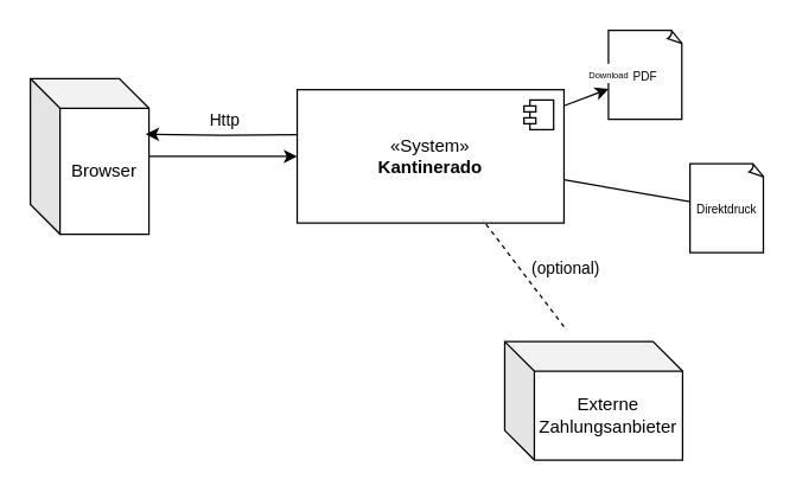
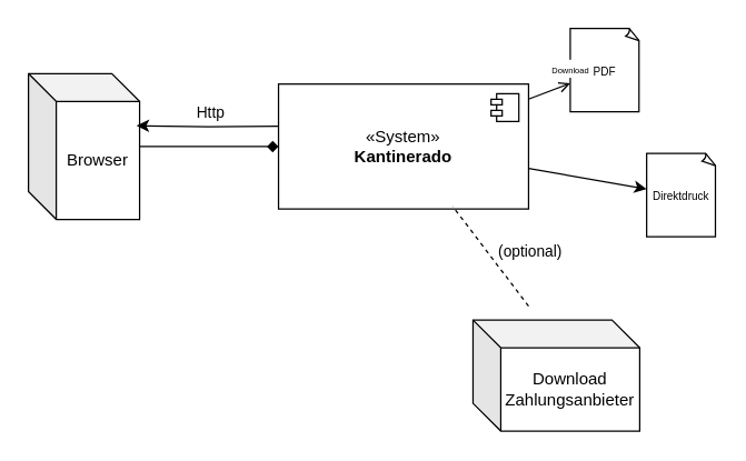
  <mxCell id="0" />
  <mxCell id="1" parent="0" />
  <mxCell id="2" value="«System»&lt;br&gt;&lt;b&gt;Kantinerado&lt;/b&gt;" style="html=1;dropTarget=0;whiteSpace=wrap;" vertex="1" parent="1"><mxGeometry x="200" y="60" width="180" height="90" as="geometry" /></mxCell>
  <mxCell id="3" value="" style="shape=module;jettyWidth=8;jettyHeight=4;" vertex="1" parent="2"><mxGeometry x="1" width="20" height="20" relative="1" as="geometry"><mxPoint x="-27" y="7" as="offset" /></mxGeometry></mxCell>
- <mxCell id="4" style="edgeStyle=orthogonalEdgeStyle;rounded=0;orthogonalLoop=1;jettySize=auto;html=1;entryX=0;entryY=0.5;entryDx=0;entryDy=0;" edge="1" parent="1" source="6" target="2"><mxGeometry relative="1" as="geometry" /></mxCell>
+ <mxCell id="4" style="edgeStyle=orthogonalEdgeStyle;rounded=0;orthogonalLoop=1;jettySize=auto;html=1;entryX=0;entryY=0.5;entryDx=0;entryDy=0;endArrow=diamond;" edge="1" parent="1" source="6" target="2"><mxGeometry relative="1" as="geometry" /></mxCell>
  <mxCell id="5" value="Http" style="edgeLabel;html=1;align=center;verticalAlign=middle;resizable=0;points=[];" vertex="1" connectable="0" parent="4"><mxGeometry x="0.345" y="2" relative="1" as="geometry"><mxPoint x="-17" y="-23" as="offset" /></mxGeometry></mxCell>
  <mxCell id="6" value="Browser" style="shape=cube;whiteSpace=wrap;html=1;boundedLbl=1;backgroundOutline=1;darkOpacity=0.05;darkOpacity2=0.1;" vertex="1" parent="1"><mxGeometry x="20" y="52.5" width="80" height="105" as="geometry" /></mxCell>
- <mxCell id="7" value="Externe Zahlungsanbieter" style="shape=cube;whiteSpace=wrap;html=1;boundedLbl=1;backgroundOutline=1;darkOpacity=0.05;darkOpacity2=0.1;" vertex="1" parent="1"><mxGeometry x="340" y="230" width="120" height="80" as="geometry" /></mxCell>
+ <mxCell id="7" value="Download Zahlungsanbieter" style="shape=cube;whiteSpace=wrap;html=1;boundedLbl=1;backgroundOutline=1;darkOpacity=0.05;darkOpacity2=0.1;" vertex="1" parent="1"><mxGeometry x="340" y="230" width="120" height="80" as="geometry" /></mxCell>
  <mxCell id="8" value="" style="endArrow=none;dashed=1;html=1;rounded=0;entryX=0.697;entryY=0.98;entryDx=0;entryDy=0;entryPerimeter=0;" edge="1" parent="1" target="2"><mxGeometry width="50" height="50" relative="1" as="geometry"><mxPoint x="380" y="220" as="sourcePoint" /><mxPoint x="330" y="220" as="targetPoint" /></mxGeometry></mxCell>
  <mxCell id="9" value="(optional)" style="edgeLabel;html=1;align=center;verticalAlign=middle;resizable=0;points=[];" vertex="1" connectable="0" parent="8"><mxGeometry x="0.508" y="-3" relative="1" as="geometry"><mxPoint x="39" y="16" as="offset" /></mxGeometry></mxCell>
  <mxCell id="10" style="edgeStyle=orthogonalEdgeStyle;rounded=0;orthogonalLoop=1;jettySize=auto;html=1;entryX=0.973;entryY=0.497;entryDx=0;entryDy=0;entryPerimeter=0;" edge="1" parent="1"><mxGeometry relative="1" as="geometry"><mxPoint x="200" y="90.31" as="sourcePoint" /><mxPoint x="97.84" y="89.995" as="targetPoint" /></mxGeometry></mxCell>
  <mxCell id="11" value="&lt;font style=&quot;font-size: 8px;&quot;&gt;PDF&lt;/font&gt;" style="whiteSpace=wrap;html=1;shape=mxgraph.basic.document" vertex="1" parent="1"><mxGeometry x="410" y="20" width="50" height="60" as="geometry" /></mxCell>
  <mxCell id="12" value="&lt;font style=&quot;font-size: 8px;&quot;&gt;Direktdruck&lt;/font&gt;" style="whiteSpace=wrap;html=1;shape=mxgraph.basic.document" vertex="1" parent="1"><mxGeometry x="465" y="110" width="50" height="60" as="geometry" /></mxCell>
- <mxCell id="13" value="" style="endArrow=classic;html=1;rounded=0;" edge="1" parent="1" source="2" target="11"><mxGeometry width="50" height="50" relative="1" as="geometry"><mxPoint x="320" y="150" as="sourcePoint" /><mxPoint x="370" y="100" as="targetPoint" /></mxGeometry></mxCell>
+ <mxCell id="13" value="" style="endArrow=open;html=1;rounded=0;" edge="1" parent="1" source="2" target="11"><mxGeometry width="50" height="50" relative="1" as="geometry"><mxPoint x="320" y="150" as="sourcePoint" /><mxPoint x="370" y="100" as="targetPoint" /></mxGeometry></mxCell>
  <mxCell id="14" value="&lt;font style=&quot;font-size: 6px;&quot;&gt;Download&lt;/font&gt;" style="edgeLabel;html=1;align=center;verticalAlign=middle;resizable=0;points=[];" vertex="1" connectable="0" parent="13"><mxGeometry x="-0.192" y="-1" relative="1" as="geometry"><mxPoint x="17" y="-19" as="offset" /></mxGeometry></mxCell>
- <mxCell id="15" value="" style="endArrow=none;html=1;rounded=0;" edge="1" parent="1" source="2" target="12"><mxGeometry width="50" height="50" relative="1" as="geometry"><mxPoint x="320" y="150" as="sourcePoint" /><mxPoint x="370" y="100" as="targetPoint" /></mxGeometry></mxCell>
+ <mxCell id="15" value="" style="endArrow=classic;html=1;rounded=0;" edge="1" parent="1" source="2" target="12"><mxGeometry width="50" height="50" relative="1" as="geometry"><mxPoint x="320" y="150" as="sourcePoint" /><mxPoint x="370" y="100" as="targetPoint" /></mxGeometry></mxCell>
